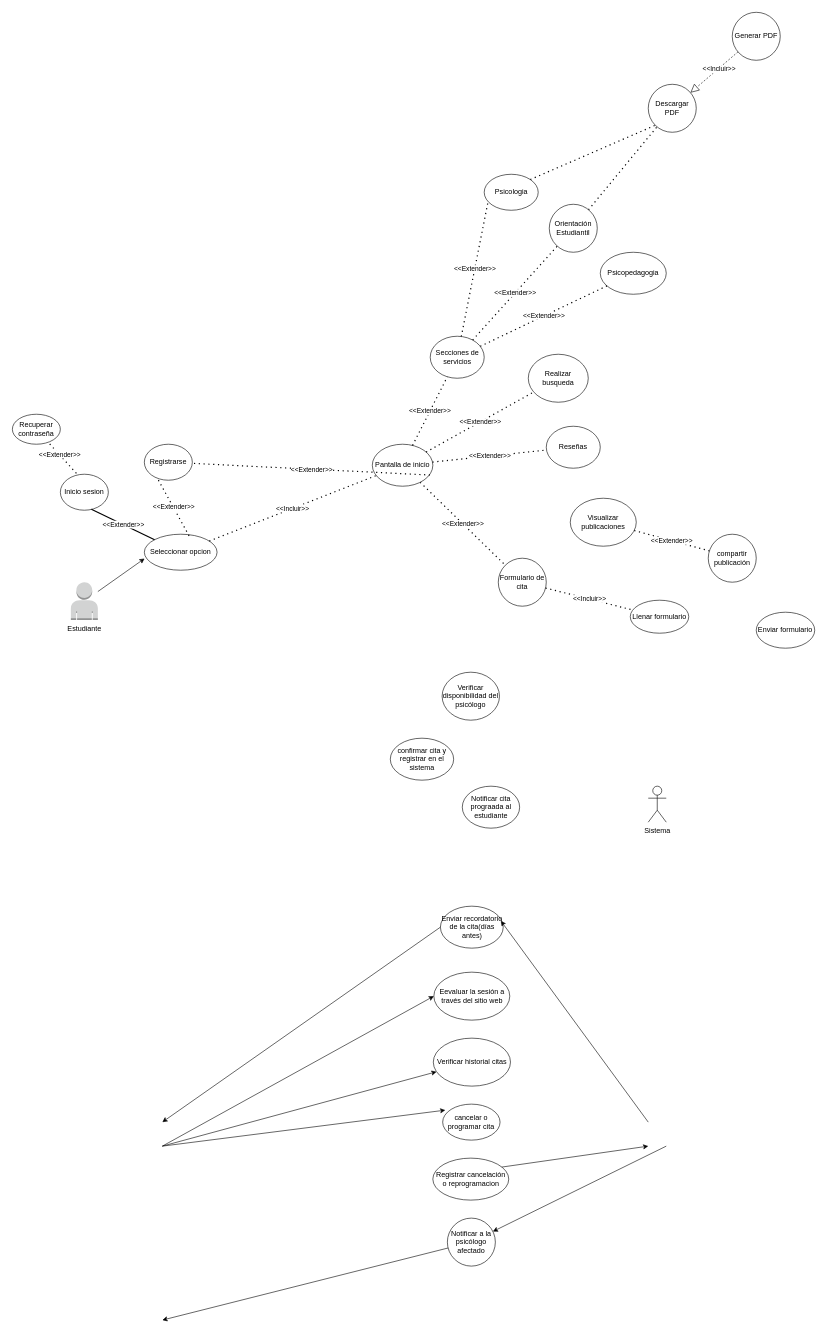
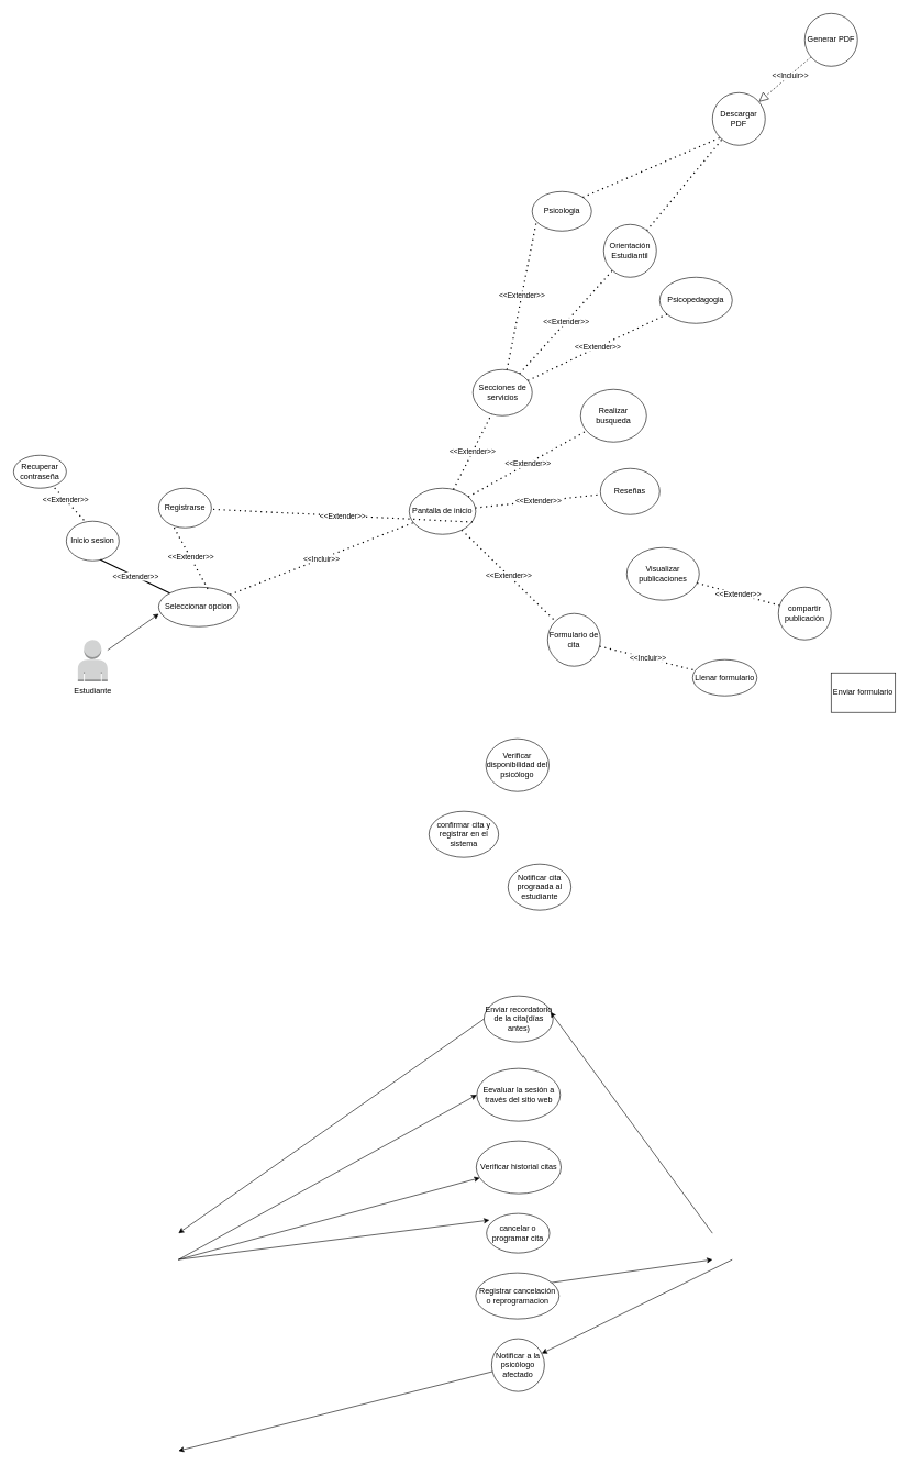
  <mxCell id="0" />
  <mxCell id="1" parent="0" />
  <mxCell id="2" value="Seleccionar opcion" style="ellipse;whiteSpace=wrap;html=1;" parent="1" vertex="1"><mxGeometry x="240" y="890" width="121.25" height="60" as="geometry" /></mxCell>
  <mxCell id="3" value="Llenar formulario" style="ellipse;whiteSpace=wrap;html=1;" parent="1" vertex="1"><mxGeometry x="1050" y="1000" width="97.5" height="55" as="geometry" /></mxCell>
- <mxCell id="4" value="&lt;div&gt;Enviar formulario&lt;br&gt;&lt;/div&gt;" style="ellipse;whiteSpace=wrap;html=1;" parent="1" vertex="1"><mxGeometry x="1260" y="1020" width="97.49" height="60" as="geometry" /></mxCell>
+ <mxCell id="4" value="&lt;div&gt;Enviar formulario&lt;br&gt;&lt;/div&gt;" style="whiteSpace=wrap;html=1;rounded=0;" parent="1" vertex="1"><mxGeometry x="1260" y="1020" width="97.49" height="60" as="geometry" /></mxCell>
  <mxCell id="5" value="Verificar disponibilidad del psicólogo" style="ellipse;whiteSpace=wrap;html=1;" parent="1" vertex="1"><mxGeometry x="736.37" y="1120" width="95.62" height="80" as="geometry" /></mxCell>
  <mxCell id="6" value="confirmar cita y registrar en el sistema" style="ellipse;whiteSpace=wrap;html=1;" parent="1" vertex="1"><mxGeometry x="650" y="1230" width="105.62" height="70" as="geometry" /></mxCell>
  <mxCell id="7" value="Notificar cita prograada al estudiante" style="ellipse;whiteSpace=wrap;html=1;" parent="1" vertex="1"><mxGeometry x="770" y="1310" width="95.62" height="70" as="geometry" /></mxCell>
  <mxCell id="8" value="Enviar recordatorio de la cita(días antes)" style="ellipse;whiteSpace=wrap;html=1;" parent="1" vertex="1"><mxGeometry x="733.54" y="1510" width="104.68" height="70" as="geometry" /></mxCell>
  <mxCell id="9" value="Eevaluar la sesión a través del sitio web " style="ellipse;whiteSpace=wrap;html=1;" parent="1" vertex="1"><mxGeometry x="722.59" y="1620" width="126.57" height="80" as="geometry" /></mxCell>
- <mxCell id="10" value="Sistema" style="shape=umlActor;verticalLabelPosition=bottom;verticalAlign=top;html=1;outlineConnect=0;" parent="1" vertex="1"><mxGeometry x="1080" y="1310" width="30" height="60" as="geometry" /></mxCell>
  <mxCell id="11" value="" style="endArrow=classic;html=1;rounded=0;entryX=0.003;entryY=0.676;entryDx=0;entryDy=0;entryPerimeter=0;" parent="1" source="52" target="2" edge="1"><mxGeometry width="50" height="50" relative="1" as="geometry"><mxPoint x="20" y="1060" as="sourcePoint" /><mxPoint x="790" y="1170" as="targetPoint" /></mxGeometry></mxCell>
  <mxCell id="12" value="" style="endArrow=classic;html=1;rounded=0;exitX=0;exitY=0.333;exitDx=0;exitDy=0;exitPerimeter=0;entryX=0.962;entryY=0.35;entryDx=0;entryDy=0;entryPerimeter=0;" parent="1" target="8" edge="1"><mxGeometry width="50" height="50" relative="1" as="geometry"><mxPoint x="1080" y="1870" as="sourcePoint" /><mxPoint x="760" y="1897" as="targetPoint" /></mxGeometry></mxCell>
  <mxCell id="13" value="" style="endArrow=classic;html=1;rounded=0;exitX=0;exitY=0.5;exitDx=0;exitDy=0;entryX=1;entryY=0.333;entryDx=0;entryDy=0;entryPerimeter=0;" parent="1" source="8" edge="1"><mxGeometry width="50" height="50" relative="1" as="geometry"><mxPoint x="1090" y="1880" as="sourcePoint" /><mxPoint x="270" y="1870" as="targetPoint" /></mxGeometry></mxCell>
  <mxCell id="14" value="Verificar historial citas " style="ellipse;whiteSpace=wrap;html=1;" parent="1" vertex="1"><mxGeometry x="721.68" y="1730" width="128.7" height="80" as="geometry" /></mxCell>
  <mxCell id="15" value="" style="endArrow=classic;html=1;rounded=0;exitX=1;exitY=1;exitDx=0;exitDy=0;exitPerimeter=0;" parent="1" target="14" edge="1"><mxGeometry width="50" height="50" relative="1" as="geometry"><mxPoint x="270" y="1910" as="sourcePoint" /><mxPoint x="790" y="1880" as="targetPoint" /></mxGeometry></mxCell>
  <mxCell id="16" value="" style="endArrow=classic;html=1;rounded=0;exitX=1;exitY=1;exitDx=0;exitDy=0;exitPerimeter=0;entryX=0;entryY=0.5;entryDx=0;entryDy=0;" parent="1" target="9" edge="1"><mxGeometry width="50" height="50" relative="1" as="geometry"><mxPoint x="270" y="1910" as="sourcePoint" /><mxPoint x="693" y="2007" as="targetPoint" /></mxGeometry></mxCell>
  <mxCell id="17" value="cancelar o programar cita" style="ellipse;whiteSpace=wrap;html=1;" parent="1" vertex="1"><mxGeometry x="737.31" y="1840" width="95.65" height="60" as="geometry" /></mxCell>
  <mxCell id="18" value="" style="endArrow=classic;html=1;rounded=0;entryX=0.046;entryY=0.167;entryDx=0;entryDy=0;entryPerimeter=0;" parent="1" target="17" edge="1"><mxGeometry width="50" height="50" relative="1" as="geometry"><mxPoint x="270" y="1910" as="sourcePoint" /><mxPoint x="693" y="2007" as="targetPoint" /></mxGeometry></mxCell>
  <mxCell id="19" value="Registrar cancelación o reprogramacion" style="ellipse;whiteSpace=wrap;html=1;" parent="1" vertex="1"><mxGeometry x="720.91" y="1930" width="126.54" height="70" as="geometry" /></mxCell>
  <mxCell id="20" value="" style="endArrow=classic;html=1;rounded=0;entryX=0;entryY=1;entryDx=0;entryDy=0;entryPerimeter=0;exitX=0.909;exitY=0.213;exitDx=0;exitDy=0;exitPerimeter=0;" parent="1" source="19" edge="1"><mxGeometry width="50" height="50" relative="1" as="geometry"><mxPoint x="740" y="2010" as="sourcePoint" /><mxPoint x="1080" y="1910" as="targetPoint" /></mxGeometry></mxCell>
  <mxCell id="21" value="Notificar a la psicólogo afectado " style="ellipse;whiteSpace=wrap;html=1;" parent="1" vertex="1"><mxGeometry x="745.12" y="2030" width="80" height="80" as="geometry" /></mxCell>
  <mxCell id="22" value="" style="endArrow=classic;html=1;rounded=0;exitX=1;exitY=1;exitDx=0;exitDy=0;exitPerimeter=0;" parent="1" target="21" edge="1"><mxGeometry width="50" height="50" relative="1" as="geometry"><mxPoint x="1110" y="1910" as="sourcePoint" /><mxPoint x="1090" y="1920" as="targetPoint" /></mxGeometry></mxCell>
  <mxCell id="23" value="" style="endArrow=classic;html=1;rounded=0;entryX=1;entryY=1;entryDx=0;entryDy=0;entryPerimeter=0;" parent="1" source="21" edge="1"><mxGeometry width="50" height="50" relative="1" as="geometry"><mxPoint x="814" y="2205" as="sourcePoint" /><mxPoint x="270" y="2200" as="targetPoint" /></mxGeometry></mxCell>
  <mxCell id="24" value="Recuperar contraseña" style="ellipse;whiteSpace=wrap;html=1;" vertex="1" parent="1"><mxGeometry x="20" y="690" width="80" height="50" as="geometry" /></mxCell>
  <mxCell id="25" value="Inicio sesion" style="ellipse;whiteSpace=wrap;html=1;" vertex="1" parent="1"><mxGeometry x="100" y="790" width="80" height="60" as="geometry" /></mxCell>
  <mxCell id="26" value="Registrarse" style="ellipse;whiteSpace=wrap;html=1;" vertex="1" parent="1"><mxGeometry x="240" y="740" width="80" height="60" as="geometry" /></mxCell>
  <mxCell id="27" value="Pantalla de inicio" style="ellipse;whiteSpace=wrap;html=1;" vertex="1" parent="1"><mxGeometry x="620" y="740" width="100.91" height="70" as="geometry" /></mxCell>
  <mxCell id="28" value="" style="endArrow=none;dashed=1;html=1;dashPattern=1 3;strokeWidth=2;rounded=0;exitX=0.334;exitY=-0.026;exitDx=0;exitDy=0;exitPerimeter=0;" edge="1" parent="1" source="25" target="24"><mxGeometry width="50" height="50" relative="1" as="geometry"><mxPoint x="190" y="890" as="sourcePoint" /><mxPoint x="240" y="840" as="targetPoint" /></mxGeometry></mxCell>
  <mxCell id="29" value="&amp;lt;&amp;lt;Extender&amp;gt;&amp;gt;" style="edgeLabel;html=1;align=center;verticalAlign=middle;resizable=0;points=[];" vertex="1" connectable="0" parent="28"><mxGeometry x="0.204" y="-2" relative="1" as="geometry"><mxPoint x="-1" as="offset" /></mxGeometry></mxCell>
  <mxCell id="30" value="&amp;lt;&amp;lt;Extender&amp;gt;&amp;gt;" style="endArrow=none;dashed=0;html=1;dashPattern=1 3;strokeWidth=2;rounded=0;entryX=0.646;entryY=0.974;entryDx=0;entryDy=0;entryPerimeter=0;" edge="1" parent="1" source="2" target="25"><mxGeometry width="50" height="50" relative="1" as="geometry"><mxPoint x="470" y="970" as="sourcePoint" /><mxPoint x="520" y="920" as="targetPoint" /></mxGeometry></mxCell>
  <mxCell id="31" value="&amp;lt;&amp;lt;Extender&amp;gt;&amp;gt;" style="endArrow=none;dashed=1;html=1;dashPattern=1 3;strokeWidth=2;rounded=0;entryX=0.283;entryY=0.974;entryDx=0;entryDy=0;entryPerimeter=0;exitX=0.615;exitY=0.045;exitDx=0;exitDy=0;exitPerimeter=0;" edge="1" parent="1" source="2" target="26"><mxGeometry width="50" height="50" relative="1" as="geometry"><mxPoint x="470" y="970" as="sourcePoint" /><mxPoint x="520" y="920" as="targetPoint" /></mxGeometry></mxCell>
  <mxCell id="32" value="&amp;lt;&amp;lt;Incluir&amp;gt;&amp;gt;" style="endArrow=none;dashed=1;html=1;dashPattern=1 3;strokeWidth=2;rounded=0;" edge="1" parent="1" source="2" target="27"><mxGeometry width="50" height="50" relative="1" as="geometry"><mxPoint x="592.81" y="1250" as="sourcePoint" /><mxPoint x="642.81" y="1200" as="targetPoint" /></mxGeometry></mxCell>
  <mxCell id="33" value="Psicologia" style="ellipse;whiteSpace=wrap;html=1;" vertex="1" parent="1"><mxGeometry x="806.54" y="290" width="90" height="60" as="geometry" /></mxCell>
  <mxCell id="34" value="Orientación Estudiantil" style="ellipse;whiteSpace=wrap;html=1;" vertex="1" parent="1"><mxGeometry x="915" y="340" width="80" height="80" as="geometry" /></mxCell>
  <mxCell id="35" value="Psicopedagogia" style="ellipse;whiteSpace=wrap;html=1;" vertex="1" parent="1"><mxGeometry x="1000" y="420" width="110" height="70" as="geometry" /></mxCell>
  <mxCell id="36" value="Secciones de servicios" style="ellipse;whiteSpace=wrap;html=1;" vertex="1" parent="1"><mxGeometry x="716.54" y="560" width="90" height="70" as="geometry" /></mxCell>
  <mxCell id="37" value="&amp;lt;&amp;lt;Extender&amp;gt;&amp;gt;" style="endArrow=none;dashed=1;html=1;dashPattern=1 3;strokeWidth=2;rounded=0;" edge="1" parent="1" source="27" target="36"><mxGeometry width="50" height="50" relative="1" as="geometry"><mxPoint x="740" y="900" as="sourcePoint" /><mxPoint x="790" y="850" as="targetPoint" /></mxGeometry></mxCell>
  <mxCell id="38" value="&amp;lt;&amp;lt;Extender&amp;gt;&amp;gt;" style="endArrow=none;dashed=1;html=1;dashPattern=1 3;strokeWidth=2;rounded=0;entryX=0.074;entryY=0.741;entryDx=0;entryDy=0;entryPerimeter=0;" edge="1" parent="1" source="36" target="33"><mxGeometry width="50" height="50" relative="1" as="geometry"><mxPoint x="740" y="720" as="sourcePoint" /><mxPoint x="790" y="670" as="targetPoint" /></mxGeometry></mxCell>
  <mxCell id="39" value="&amp;lt;&amp;lt;Extender&amp;gt;&amp;gt;" style="endArrow=none;dashed=1;html=1;dashPattern=1 3;strokeWidth=2;rounded=0;" edge="1" parent="1" source="36" target="34"><mxGeometry width="50" height="50" relative="1" as="geometry"><mxPoint x="740" y="720" as="sourcePoint" /><mxPoint x="790" y="670" as="targetPoint" /></mxGeometry></mxCell>
  <mxCell id="40" value="&amp;lt;&amp;lt;Extender&amp;gt;&amp;gt;" style="endArrow=none;dashed=1;html=1;dashPattern=1 3;strokeWidth=2;rounded=0;" edge="1" parent="1" source="36" target="35"><mxGeometry width="50" height="50" relative="1" as="geometry"><mxPoint x="740" y="720" as="sourcePoint" /><mxPoint x="790" y="670" as="targetPoint" /></mxGeometry></mxCell>
  <mxCell id="41" value="Realizar busqueda" style="ellipse;whiteSpace=wrap;html=1;" vertex="1" parent="1"><mxGeometry x="880" y="590" width="100" height="80" as="geometry" /></mxCell>
  <mxCell id="42" value="&amp;lt;&amp;lt;Extender&amp;gt;&amp;gt;" style="endArrow=none;dashed=1;html=1;dashPattern=1 3;strokeWidth=2;rounded=0;" edge="1" parent="1" source="27" target="41"><mxGeometry width="50" height="50" relative="1" as="geometry"><mxPoint x="740" y="900" as="sourcePoint" /><mxPoint x="790" y="850" as="targetPoint" /></mxGeometry></mxCell>
  <mxCell id="43" value="Reseñas" style="ellipse;whiteSpace=wrap;html=1;" vertex="1" parent="1"><mxGeometry x="910" y="710" width="90" height="70" as="geometry" /></mxCell>
  <mxCell id="44" value="&amp;lt;&amp;lt;Extender&amp;gt;&amp;gt;" style="endArrow=none;dashed=1;html=1;dashPattern=1 3;strokeWidth=2;rounded=0;" edge="1" parent="1" source="27" target="43"><mxGeometry width="50" height="50" relative="1" as="geometry"><mxPoint x="790" y="840" as="sourcePoint" /><mxPoint x="840" y="790" as="targetPoint" /></mxGeometry></mxCell>
  <mxCell id="45" value="Visualizar publicaciones" style="ellipse;whiteSpace=wrap;html=1;" vertex="1" parent="1"><mxGeometry x="950" y="830" width="110" height="80" as="geometry" /></mxCell>
  <mxCell id="46" value="&amp;lt;&amp;lt;Extender&amp;gt;&amp;gt;" style="endArrow=none;dashed=1;html=1;dashPattern=1 3;strokeWidth=2;rounded=0;exitX=0.954;exitY=0.733;exitDx=0;exitDy=0;exitPerimeter=0;" edge="1" parent="1" source="27" target="26"><mxGeometry width="50" height="50" relative="1" as="geometry"><mxPoint x="890" y="830" as="sourcePoint" /><mxPoint x="940" y="780" as="targetPoint" /></mxGeometry></mxCell>
  <mxCell id="47" value="compartir publicación" style="ellipse;whiteSpace=wrap;html=1;" vertex="1" parent="1"><mxGeometry x="1180" y="890" width="80" height="80" as="geometry" /></mxCell>
  <mxCell id="48" value="&amp;lt;&amp;lt;Extender&amp;gt;&amp;gt;" style="endArrow=none;dashed=1;html=1;dashPattern=1 3;strokeWidth=2;rounded=0;entryX=0.021;entryY=0.346;entryDx=0;entryDy=0;entryPerimeter=0;" edge="1" parent="1" source="45" target="47"><mxGeometry width="50" height="50" relative="1" as="geometry"><mxPoint x="990" y="960" as="sourcePoint" /><mxPoint x="1040" y="910" as="targetPoint" /></mxGeometry></mxCell>
  <mxCell id="49" value="Formulario de cita" style="ellipse;whiteSpace=wrap;html=1;" vertex="1" parent="1"><mxGeometry x="830" y="930" width="80" height="80" as="geometry" /></mxCell>
  <mxCell id="50" value="&amp;lt;&amp;lt;Extender&amp;gt;&amp;gt;" style="endArrow=none;dashed=1;html=1;dashPattern=1 3;strokeWidth=2;rounded=0;entryX=0;entryY=0;entryDx=0;entryDy=0;" edge="1" parent="1" source="27" target="49"><mxGeometry width="50" height="50" relative="1" as="geometry"><mxPoint x="900" y="970" as="sourcePoint" /><mxPoint x="950" y="920" as="targetPoint" /></mxGeometry></mxCell>
  <mxCell id="51" value="&amp;lt;&amp;lt;Incluir&amp;gt;&amp;gt;" style="endArrow=none;dashed=1;html=1;dashPattern=1 3;strokeWidth=2;rounded=0;" edge="1" parent="1" source="49" target="3"><mxGeometry width="50" height="50" relative="1" as="geometry"><mxPoint x="900" y="970" as="sourcePoint" /><mxPoint x="950" y="920" as="targetPoint" /></mxGeometry></mxCell>
  <mxCell id="52" value="Estudiante" style="outlineConnect=0;dashed=0;verticalLabelPosition=bottom;verticalAlign=top;align=center;html=1;shape=mxgraph.aws3.user;fillColor=#D2D3D3;gradientColor=none;" vertex="1" parent="1"><mxGeometry x="117.5" y="970" width="45" height="63" as="geometry" /></mxCell>
  <mxCell id="53" value="Descargar PDF" style="ellipse;whiteSpace=wrap;html=1;" vertex="1" parent="1"><mxGeometry x="1080" y="140" width="80" height="80" as="geometry" /></mxCell>
  <mxCell id="54" value="Generar PDF" style="ellipse;whiteSpace=wrap;html=1;" vertex="1" parent="1"><mxGeometry x="1220" y="20" width="80" height="80" as="geometry" /></mxCell>
  <mxCell id="55" value="" style="endArrow=block;dashed=1;endFill=0;endSize=12;html=1;rounded=0;" edge="1" parent="1" source="54" target="53"><mxGeometry width="160" relative="1" as="geometry"><mxPoint x="850.38" y="160" as="sourcePoint" /><mxPoint x="1055.26" y="150" as="targetPoint" /></mxGeometry></mxCell>
  <mxCell id="56" value="&amp;lt;&amp;lt;Incluir&amp;gt;&amp;gt;" style="edgeLabel;html=1;align=center;verticalAlign=middle;resizable=0;points=[];" vertex="1" connectable="0" parent="55"><mxGeometry x="-0.17" y="1" relative="1" as="geometry"><mxPoint as="offset" /></mxGeometry></mxCell>
  <mxCell id="57" value="" style="endArrow=none;dashed=1;html=1;dashPattern=1 3;strokeWidth=2;rounded=0;entryX=0;entryY=1;entryDx=0;entryDy=0;exitX=1;exitY=0;exitDx=0;exitDy=0;" edge="1" parent="1" source="33" target="53"><mxGeometry width="50" height="50" relative="1" as="geometry"><mxPoint x="840" y="360" as="sourcePoint" /><mxPoint x="970" y="240" as="targetPoint" /></mxGeometry></mxCell>
  <mxCell id="58" value="" style="endArrow=none;dashed=1;html=1;dashPattern=1 3;strokeWidth=2;rounded=0;" edge="1" parent="1" source="34" target="53"><mxGeometry width="50" height="50" relative="1" as="geometry"><mxPoint x="1095" y="330" as="sourcePoint" /><mxPoint x="1145" y="280" as="targetPoint" /></mxGeometry></mxCell>
